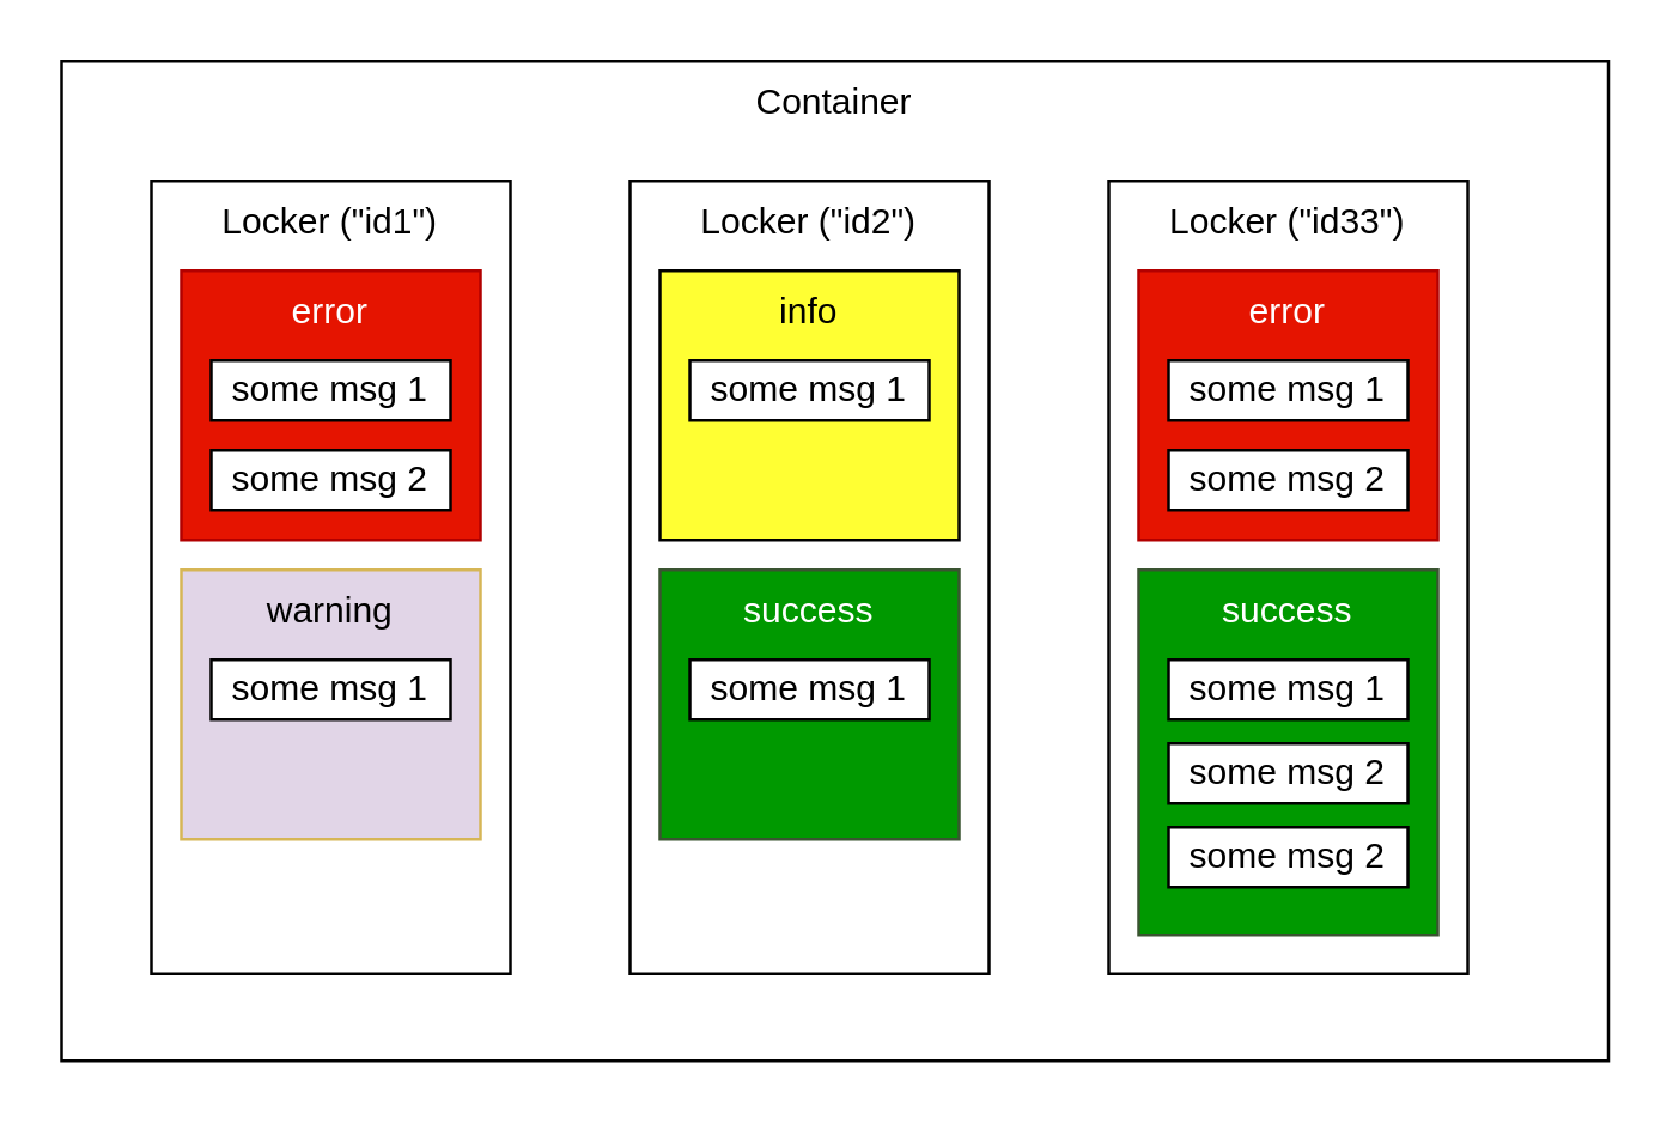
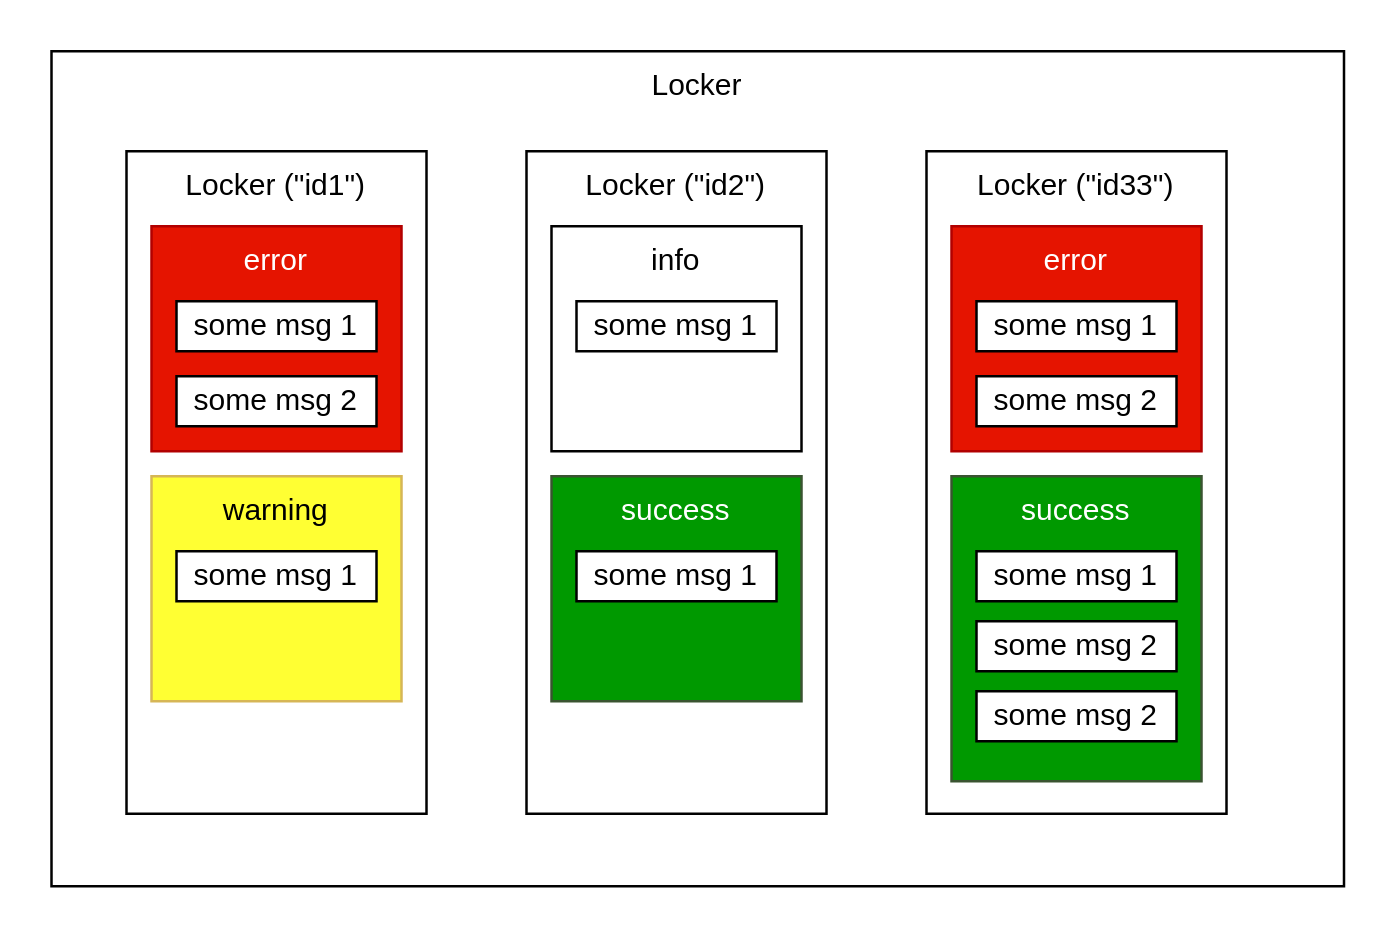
  <mxCell id="0" />
  <mxCell id="1" parent="0" />
- <mxCell id="2" value="Container" style="rounded=0;whiteSpace=wrap;html=1;verticalAlign=top;" vertex="1" parent="1"><mxGeometry x="20" y="20" width="517" height="334" as="geometry" /></mxCell>
+ <mxCell id="2" value="Locker" style="rounded=0;whiteSpace=wrap;html=1;verticalAlign=top;" vertex="1" parent="1"><mxGeometry x="20" y="20" width="517" height="334" as="geometry" /></mxCell>
  <mxCell id="3" value="Locker (&quot;id1&quot;)" style="rounded=0;whiteSpace=wrap;html=1;verticalAlign=top;" vertex="1" parent="1"><mxGeometry x="50" y="60" width="120" height="265" as="geometry" /></mxCell>
  <mxCell id="4" value="error" style="rounded=0;whiteSpace=wrap;html=1;verticalAlign=top;fillColor=#e51400;strokeColor=#B20000;fontColor=#ffffff;" vertex="1" parent="1"><mxGeometry x="60" y="90" width="100" height="90" as="geometry" /></mxCell>
  <mxCell id="5" value="some msg 1" style="rounded=0;whiteSpace=wrap;html=1;" vertex="1" parent="1"><mxGeometry x="70" y="120" width="80" height="20" as="geometry" /></mxCell>
  <mxCell id="6" value="some msg 2" style="rounded=0;whiteSpace=wrap;html=1;" vertex="1" parent="1"><mxGeometry x="70" y="150" width="80" height="20" as="geometry" /></mxCell>
- <mxCell id="7" value="warning" style="rounded=0;whiteSpace=wrap;html=1;verticalAlign=top;strokeColor=#d6b656;fillColor=#e1d5e7;" vertex="1" parent="1"><mxGeometry x="60" y="190" width="100" height="90" as="geometry" /></mxCell>
+ <mxCell id="7" value="warning" style="rounded=0;whiteSpace=wrap;html=1;verticalAlign=top;strokeColor=#d6b656;fillColor=#FFFF33;" vertex="1" parent="1"><mxGeometry x="60" y="190" width="100" height="90" as="geometry" /></mxCell>
  <mxCell id="8" value="some msg 1" style="rounded=0;whiteSpace=wrap;html=1;" vertex="1" parent="1"><mxGeometry x="70" y="220" width="80" height="20" as="geometry" /></mxCell>
  <mxCell id="9" value="Locker (&quot;id2&quot;)" style="rounded=0;whiteSpace=wrap;html=1;verticalAlign=top;" vertex="1" parent="1"><mxGeometry x="210" y="60" width="120" height="265" as="geometry" /></mxCell>
- <mxCell id="10" value="info" style="rounded=0;whiteSpace=wrap;html=1;verticalAlign=top;fillColor=#ffff33;" vertex="1" parent="1"><mxGeometry x="220" y="90" width="100" height="90" as="geometry" /></mxCell>
+ <mxCell id="10" value="info" style="rounded=0;whiteSpace=wrap;html=1;verticalAlign=top;" vertex="1" parent="1"><mxGeometry x="220" y="90" width="100" height="90" as="geometry" /></mxCell>
  <mxCell id="11" value="some msg 1" style="rounded=0;whiteSpace=wrap;html=1;" vertex="1" parent="1"><mxGeometry x="230" y="120" width="80" height="20" as="geometry" /></mxCell>
  <mxCell id="12" value="success" style="rounded=0;whiteSpace=wrap;html=1;verticalAlign=top;strokeColor=#3A5431;fontColor=#ffffff;fillColor=#009900;" vertex="1" parent="1"><mxGeometry x="220" y="190" width="100" height="90" as="geometry" /></mxCell>
  <mxCell id="13" value="some msg 1" style="rounded=0;whiteSpace=wrap;html=1;" vertex="1" parent="1"><mxGeometry x="230" y="220" width="80" height="20" as="geometry" /></mxCell>
  <mxCell id="14" value="Locker (&quot;id33&quot;)" style="rounded=0;whiteSpace=wrap;html=1;verticalAlign=top;" vertex="1" parent="1"><mxGeometry x="370" y="60" width="120" height="265" as="geometry" /></mxCell>
  <mxCell id="15" value="error" style="rounded=0;whiteSpace=wrap;html=1;verticalAlign=top;fillColor=#e51400;strokeColor=#B20000;fontColor=#ffffff;" vertex="1" parent="1"><mxGeometry x="380" y="90" width="100" height="90" as="geometry" /></mxCell>
  <mxCell id="16" value="some msg 1" style="rounded=0;whiteSpace=wrap;html=1;" vertex="1" parent="1"><mxGeometry x="390" y="120" width="80" height="20" as="geometry" /></mxCell>
  <mxCell id="17" value="some msg 2" style="rounded=0;whiteSpace=wrap;html=1;" vertex="1" parent="1"><mxGeometry x="390" y="150" width="80" height="20" as="geometry" /></mxCell>
  <mxCell id="18" value="success" style="rounded=0;whiteSpace=wrap;html=1;verticalAlign=top;strokeColor=#3A5431;fontColor=#ffffff;fillColor=#009900;" vertex="1" parent="1"><mxGeometry x="380" y="190" width="100" height="122" as="geometry" /></mxCell>
  <mxCell id="19" value="some msg 1" style="rounded=0;whiteSpace=wrap;html=1;" vertex="1" parent="1"><mxGeometry x="390" y="220" width="80" height="20" as="geometry" /></mxCell>
  <mxCell id="20" value="some msg 2" style="rounded=0;whiteSpace=wrap;html=1;" vertex="1" parent="1"><mxGeometry x="390" y="248" width="80" height="20" as="geometry" /></mxCell>
  <mxCell id="21" value="some msg 2" style="rounded=0;whiteSpace=wrap;html=1;" vertex="1" parent="1"><mxGeometry x="390" y="276" width="80" height="20" as="geometry" /></mxCell>
